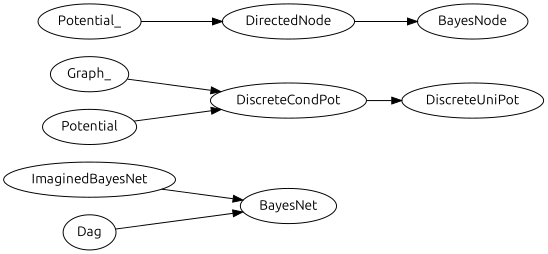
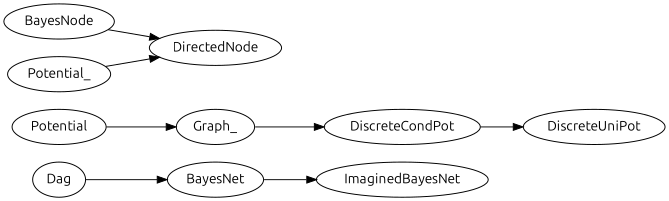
  strict digraph {
    fontname=Ubuntu
    rankdir=LR
    node [fontname=Ubuntu]
    edge [fontname=Ubuntu]
    BayesNet
    ImaginedBayesNet
    Dag
    Graph_
    DiscreteCondPot
    DirectedNode
    BayesNode
    n8 [label=Potential_]
    Potential
    DiscreteUniPot
-   ImaginedBayesNet -> BayesNet
+   BayesNet -> ImaginedBayesNet
    Dag -> BayesNet
    Graph_ -> DiscreteCondPot
    DiscreteCondPot -> DiscreteUniPot
-   DirectedNode -> BayesNode
+   BayesNode -> DirectedNode
    n8 -> DirectedNode
-   Potential -> DiscreteCondPot
+   Potential -> Graph_
  }
